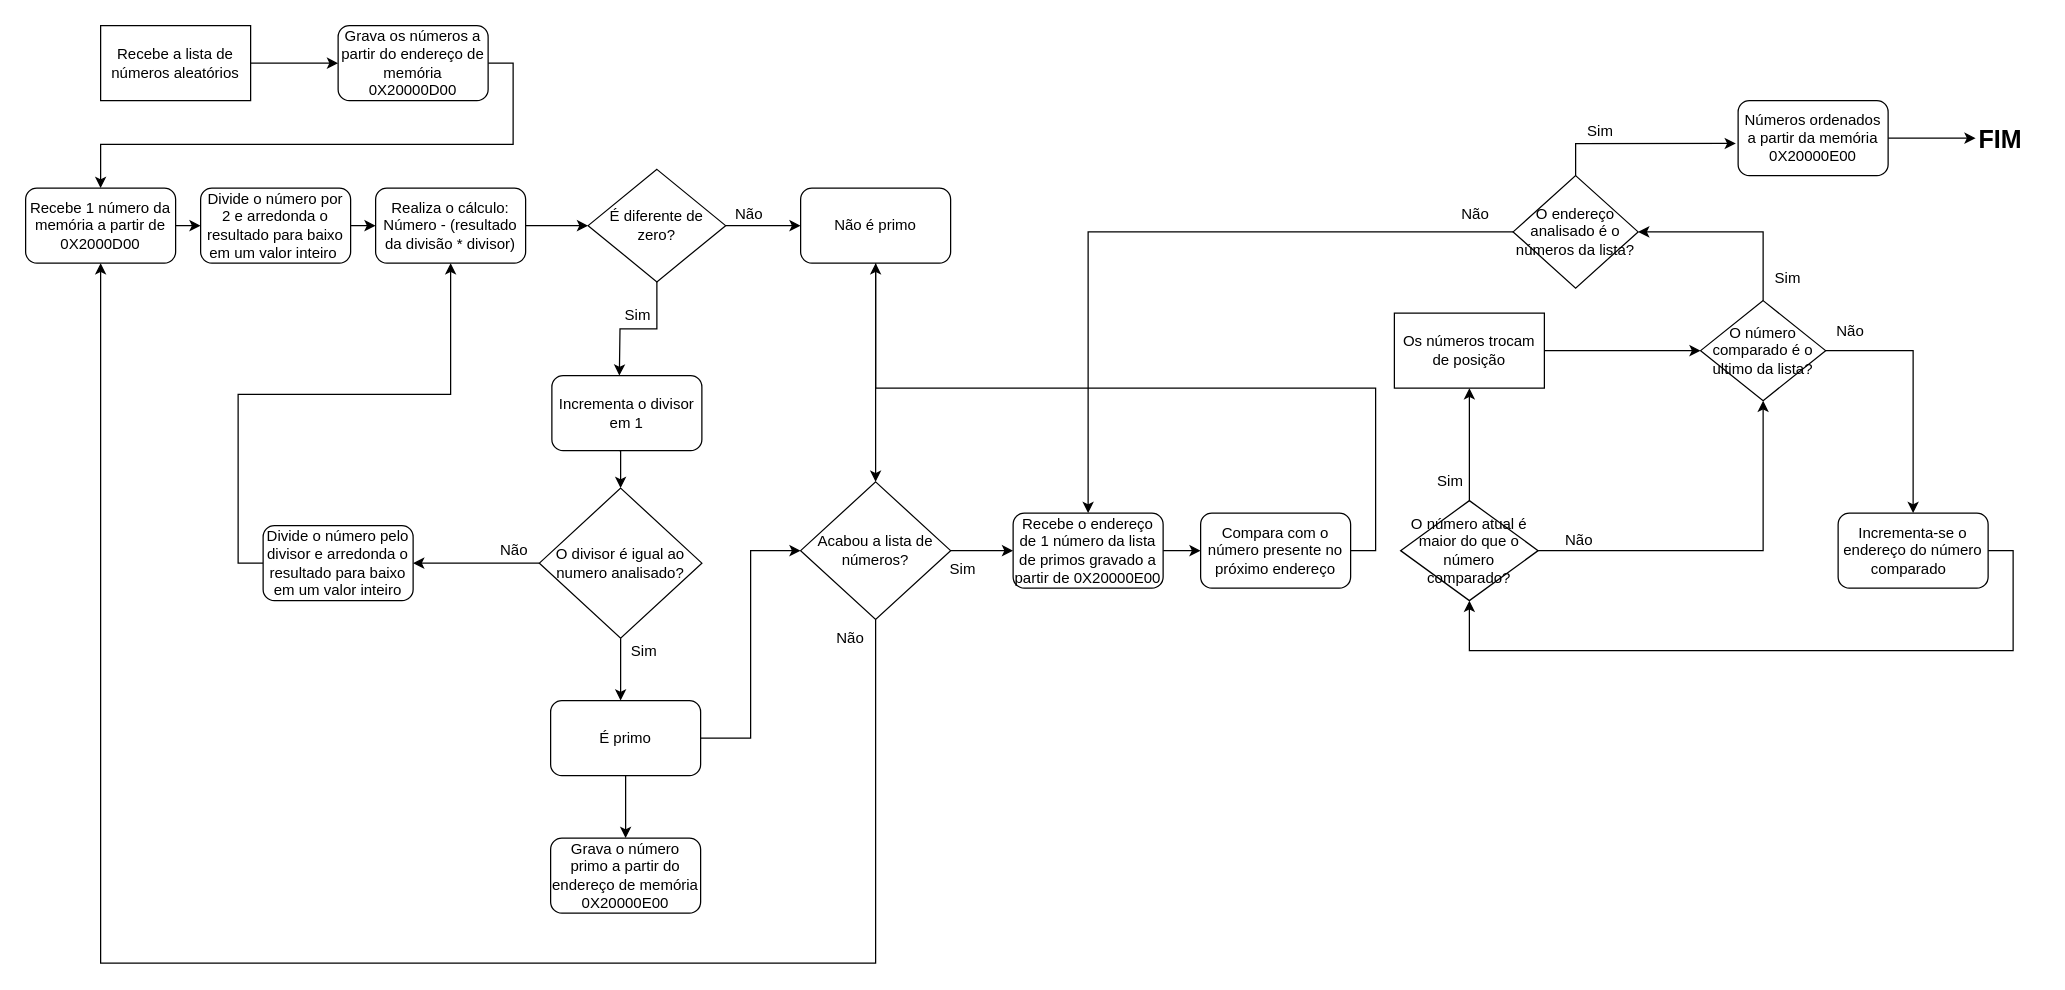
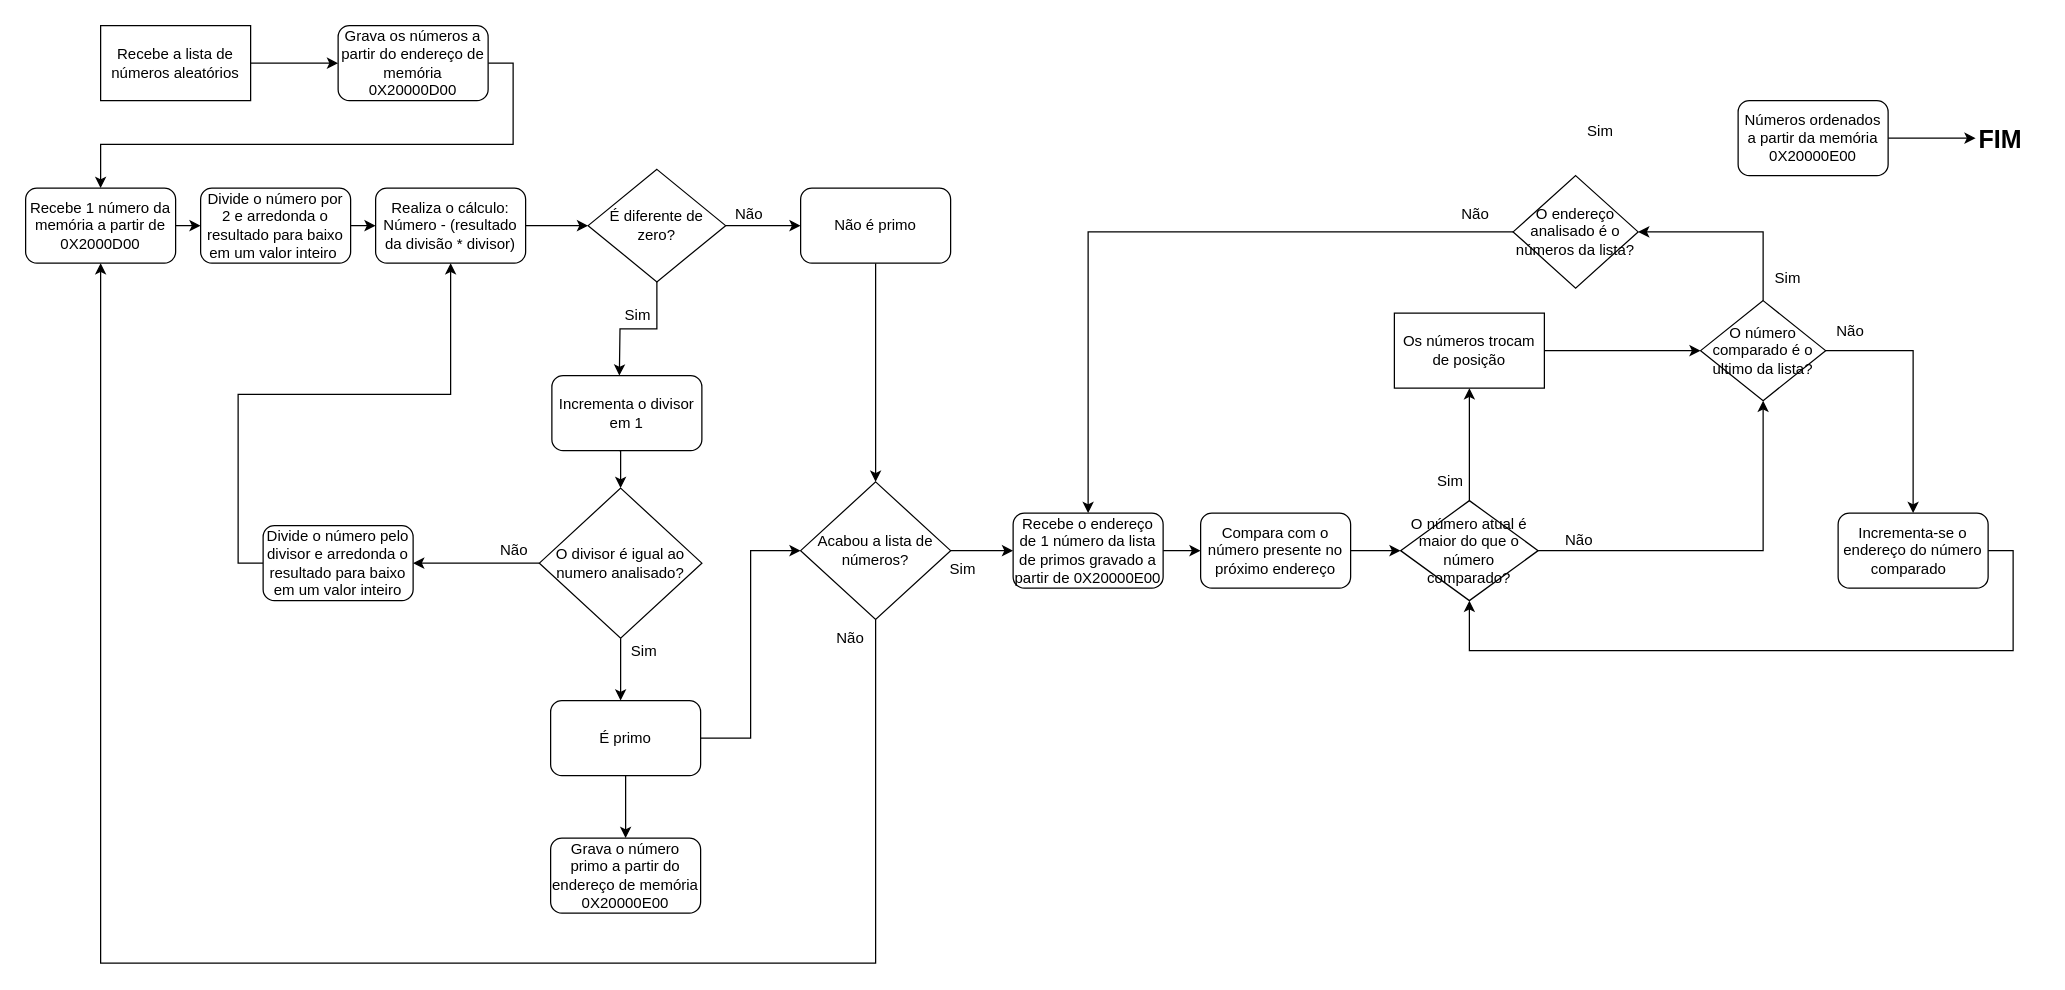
  <mxCell id="0" />
  <mxCell id="1" parent="0" />
  <mxCell id="2" style="edgeStyle=orthogonalEdgeStyle;rounded=0;orthogonalLoop=1;jettySize=auto;html=1;exitX=1;exitY=0.5;exitDx=0;exitDy=0;entryX=0;entryY=0.5;entryDx=0;entryDy=0;" parent="1" source="3" target="5" edge="1"><mxGeometry relative="1" as="geometry" /></mxCell>
  <mxCell id="3" value="Recebe a lista de números aleatórios" style="whiteSpace=wrap;html=1;rounded=0;" parent="1" vertex="1"><mxGeometry x="80" y="20" width="120" height="60" as="geometry" /></mxCell>
  <mxCell id="4" style="edgeStyle=orthogonalEdgeStyle;rounded=0;orthogonalLoop=1;jettySize=auto;html=1;exitX=1;exitY=0.5;exitDx=0;exitDy=0;entryX=0.5;entryY=0;entryDx=0;entryDy=0;" parent="1" source="5" target="22" edge="1"><mxGeometry relative="1" as="geometry"><mxPoint x="420" y="120" as="targetPoint" /></mxGeometry></mxCell>
  <mxCell id="5" value="Grava os números a partir do endereço de memória 0X20000D00" style="rounded=1;whiteSpace=wrap;html=1;" parent="1" vertex="1"><mxGeometry x="270" y="20" width="120" height="60" as="geometry" /></mxCell>
  <mxCell id="6" style="edgeStyle=orthogonalEdgeStyle;rounded=0;orthogonalLoop=1;jettySize=auto;html=1;exitX=1;exitY=0.5;exitDx=0;exitDy=0;entryX=0;entryY=0.5;entryDx=0;entryDy=0;" parent="1" source="7" target="9" edge="1"><mxGeometry relative="1" as="geometry" /></mxCell>
  <mxCell id="7" value="Divide o número por 2 e arredonda o resultado para baixo em um valor inteiro&amp;nbsp;" style="rounded=1;whiteSpace=wrap;html=1;" parent="1" vertex="1"><mxGeometry x="160" y="150" width="120" height="60" as="geometry" /></mxCell>
  <mxCell id="8" style="edgeStyle=orthogonalEdgeStyle;rounded=0;orthogonalLoop=1;jettySize=auto;html=1;exitX=1;exitY=0.5;exitDx=0;exitDy=0;entryX=0;entryY=0.5;entryDx=0;entryDy=0;" parent="1" source="9" target="12" edge="1"><mxGeometry relative="1" as="geometry" /></mxCell>
  <mxCell id="9" value="Realiza o cálculo: Número - (resultado da divisão * divisor)" style="rounded=1;whiteSpace=wrap;html=1;" parent="1" vertex="1"><mxGeometry x="300" y="150" width="120" height="60" as="geometry" /></mxCell>
  <mxCell id="10" style="edgeStyle=orthogonalEdgeStyle;rounded=0;orthogonalLoop=1;jettySize=auto;html=1;exitX=1;exitY=0.5;exitDx=0;exitDy=0;entryX=0;entryY=0.5;entryDx=0;entryDy=0;" parent="1" source="12" edge="1"><mxGeometry relative="1" as="geometry"><mxPoint x="640" y="180" as="targetPoint" /></mxGeometry></mxCell>
  <mxCell id="11" style="edgeStyle=orthogonalEdgeStyle;rounded=0;orthogonalLoop=1;jettySize=auto;html=1;exitX=0.5;exitY=1;exitDx=0;exitDy=0;entryX=0.5;entryY=0;entryDx=0;entryDy=0;" parent="1" source="12" edge="1"><mxGeometry relative="1" as="geometry"><mxPoint x="495" y="300" as="targetPoint" /></mxGeometry></mxCell>
  <mxCell id="12" value="É diferente de zero?" style="rhombus;whiteSpace=wrap;html=1;align=center;verticalAlign=middle;horizontal=1;aspect=fixed;" parent="1" vertex="1"><mxGeometry x="470" y="135" width="110" height="90" as="geometry" /></mxCell>
  <mxCell id="13" value="Não" style="text;html=1;strokeColor=none;fillColor=none;align=center;verticalAlign=middle;whiteSpace=wrap;rounded=0;" parent="1" vertex="1"><mxGeometry x="569" y="156" width="60" height="30" as="geometry" /></mxCell>
  <mxCell id="14" value="Sim" style="text;html=1;strokeColor=none;fillColor=none;align=center;verticalAlign=middle;whiteSpace=wrap;rounded=0;" parent="1" vertex="1"><mxGeometry x="480" y="237" width="60" height="30" as="geometry" /></mxCell>
  <mxCell id="15" style="edgeStyle=orthogonalEdgeStyle;rounded=0;orthogonalLoop=1;jettySize=auto;html=1;exitX=0.5;exitY=1;exitDx=0;exitDy=0;entryX=0.5;entryY=0;entryDx=0;entryDy=0;" parent="1" target="18" edge="1"><mxGeometry relative="1" as="geometry"><mxPoint x="495" y="360" as="sourcePoint" /></mxGeometry></mxCell>
  <mxCell id="16" style="edgeStyle=orthogonalEdgeStyle;rounded=0;orthogonalLoop=1;jettySize=auto;html=1;exitX=0.5;exitY=1;exitDx=0;exitDy=0;entryX=0.5;entryY=0;entryDx=0;entryDy=0;" parent="1" source="18" edge="1"><mxGeometry relative="1" as="geometry"><mxPoint x="496" y="560" as="targetPoint" /></mxGeometry></mxCell>
  <mxCell id="17" style="edgeStyle=orthogonalEdgeStyle;rounded=0;orthogonalLoop=1;jettySize=auto;html=1;exitX=0;exitY=0.5;exitDx=0;exitDy=0;entryX=1;entryY=0.5;entryDx=0;entryDy=0;" parent="1" source="18" target="24" edge="1"><mxGeometry relative="1" as="geometry" /></mxCell>
  <mxCell id="18" value="O divisor é igual ao numero analisado?" style="rhombus;whiteSpace=wrap;html=1;" parent="1" vertex="1"><mxGeometry x="431" y="390" width="130" height="120" as="geometry" /></mxCell>
  <mxCell id="19" value="Não" style="text;html=1;strokeColor=none;fillColor=none;align=center;verticalAlign=middle;whiteSpace=wrap;rounded=0;" parent="1" vertex="1"><mxGeometry x="381" y="425" width="60" height="30" as="geometry" /></mxCell>
  <mxCell id="20" value="Sim" style="text;html=1;strokeColor=none;fillColor=none;align=center;verticalAlign=middle;whiteSpace=wrap;rounded=0;" parent="1" vertex="1"><mxGeometry x="740" y="440" width="60" height="30" as="geometry" /></mxCell>
  <mxCell id="21" style="edgeStyle=orthogonalEdgeStyle;rounded=0;orthogonalLoop=1;jettySize=auto;html=1;exitX=1;exitY=0.5;exitDx=0;exitDy=0;entryX=0;entryY=0.5;entryDx=0;entryDy=0;" parent="1" source="22" target="7" edge="1"><mxGeometry relative="1" as="geometry" /></mxCell>
  <mxCell id="22" value="Recebe 1 número da memória a partir de 0X2000D00" style="rounded=1;whiteSpace=wrap;html=1;" parent="1" vertex="1"><mxGeometry x="20" y="150" width="120" height="60" as="geometry" /></mxCell>
  <mxCell id="23" style="edgeStyle=orthogonalEdgeStyle;rounded=0;orthogonalLoop=1;jettySize=auto;html=1;exitX=0;exitY=0.5;exitDx=0;exitDy=0;entryX=0.5;entryY=1;entryDx=0;entryDy=0;" parent="1" source="24" target="9" edge="1"><mxGeometry relative="1" as="geometry" /></mxCell>
  <mxCell id="24" value="Divide o número pelo divisor e arredonda o resultado para baixo em um valor inteiro" style="rounded=1;whiteSpace=wrap;html=1;" parent="1" vertex="1"><mxGeometry x="210" y="420" width="120" height="60" as="geometry" /></mxCell>
  <mxCell id="25" value="Grava o número primo a partir do endereço de memória 0X20000E00" style="rounded=1;whiteSpace=wrap;html=1;" parent="1" vertex="1"><mxGeometry x="440" y="670" width="120" height="60" as="geometry" /></mxCell>
  <mxCell id="26" style="edgeStyle=orthogonalEdgeStyle;rounded=0;orthogonalLoop=1;jettySize=auto;html=1;exitX=0.5;exitY=1;exitDx=0;exitDy=0;entryX=0.5;entryY=0;entryDx=0;entryDy=0;" parent="1" source="28" target="25" edge="1"><mxGeometry relative="1" as="geometry" /></mxCell>
  <mxCell id="27" style="edgeStyle=orthogonalEdgeStyle;rounded=0;orthogonalLoop=1;jettySize=auto;html=1;exitX=1;exitY=0.5;exitDx=0;exitDy=0;entryX=0;entryY=0.5;entryDx=0;entryDy=0;" parent="1" source="28" target="34" edge="1"><mxGeometry relative="1" as="geometry"><mxPoint x="630" y="440" as="targetPoint" /></mxGeometry></mxCell>
  <mxCell id="28" value="É primo" style="rounded=1;whiteSpace=wrap;html=1;" parent="1" vertex="1"><mxGeometry x="440" y="560" width="120" height="60" as="geometry" /></mxCell>
  <mxCell id="29" style="edgeStyle=orthogonalEdgeStyle;rounded=0;orthogonalLoop=1;jettySize=auto;html=1;exitX=0.5;exitY=1;exitDx=0;exitDy=0;entryX=0.5;entryY=0;entryDx=0;entryDy=0;" parent="1" source="30" target="34" edge="1"><mxGeometry relative="1" as="geometry" /></mxCell>
  <mxCell id="30" value="Não é primo" style="rounded=1;whiteSpace=wrap;html=1;" parent="1" vertex="1"><mxGeometry x="640" y="150" width="120" height="60" as="geometry" /></mxCell>
  <mxCell id="31" value="Incrementa o divisor em 1" style="rounded=1;whiteSpace=wrap;html=1;" parent="1" vertex="1"><mxGeometry x="441" y="300" width="120" height="60" as="geometry" /></mxCell>
  <mxCell id="32" style="edgeStyle=orthogonalEdgeStyle;rounded=0;orthogonalLoop=1;jettySize=auto;html=1;exitX=0.5;exitY=1;exitDx=0;exitDy=0;entryX=0.5;entryY=1;entryDx=0;entryDy=0;" parent="1" source="34" target="22" edge="1"><mxGeometry relative="1" as="geometry"><mxPoint x="180" y="760" as="targetPoint" /><Array as="points"><mxPoint x="700" y="770" /><mxPoint x="80" y="770" /></Array></mxGeometry></mxCell>
  <mxCell id="33" style="edgeStyle=orthogonalEdgeStyle;rounded=0;orthogonalLoop=1;jettySize=auto;html=1;exitX=1;exitY=0.5;exitDx=0;exitDy=0;" parent="1" source="34" edge="1"><mxGeometry relative="1" as="geometry"><mxPoint x="810" y="440" as="targetPoint" /></mxGeometry></mxCell>
  <mxCell id="34" value="Acabou a lista de números?" style="rhombus;whiteSpace=wrap;html=1;" parent="1" vertex="1"><mxGeometry x="640" y="385" width="120" height="110" as="geometry" /></mxCell>
  <mxCell id="35" value="Não" style="text;html=1;strokeColor=none;fillColor=none;align=center;verticalAlign=middle;whiteSpace=wrap;rounded=0;" parent="1" vertex="1"><mxGeometry x="650" y="495" width="60" height="30" as="geometry" /></mxCell>
  <mxCell id="36" style="edgeStyle=orthogonalEdgeStyle;rounded=0;orthogonalLoop=1;jettySize=auto;html=1;exitX=1;exitY=0.5;exitDx=0;exitDy=0;entryX=0;entryY=0.5;entryDx=0;entryDy=0;" edge="1" parent="1" source="37" target="62"><mxGeometry relative="1" as="geometry" /></mxCell>
  <mxCell id="37" value="Recebe o endereço de 1 número da lista de primos gravado a partir de 0X20000E00" style="rounded=1;whiteSpace=wrap;html=1;" parent="1" vertex="1"><mxGeometry x="810" y="410" width="120" height="60" as="geometry" /></mxCell>
  <mxCell id="38" style="edgeStyle=orthogonalEdgeStyle;rounded=0;orthogonalLoop=1;jettySize=auto;html=1;exitX=0.5;exitY=0;exitDx=0;exitDy=0;entryX=0.5;entryY=1;entryDx=0;entryDy=0;" parent="1" source="40" target="42" edge="1"><mxGeometry relative="1" as="geometry" /></mxCell>
  <mxCell id="39" style="edgeStyle=orthogonalEdgeStyle;rounded=0;orthogonalLoop=1;jettySize=auto;html=1;exitX=1;exitY=0.5;exitDx=0;exitDy=0;entryX=0.5;entryY=1;entryDx=0;entryDy=0;" parent="1" source="40" target="49" edge="1"><mxGeometry relative="1" as="geometry" /></mxCell>
  <mxCell id="40" value="O número atual é maior do que o número comparado?" style="rhombus;whiteSpace=wrap;html=1;textDirection=ltr;verticalAlign=middle;" parent="1" vertex="1"><mxGeometry x="1120" y="400" width="110" height="80" as="geometry" /></mxCell>
  <mxCell id="41" style="edgeStyle=orthogonalEdgeStyle;rounded=0;orthogonalLoop=1;jettySize=auto;html=1;exitX=1;exitY=0.5;exitDx=0;exitDy=0;entryX=0;entryY=0.5;entryDx=0;entryDy=0;" parent="1" source="42" target="49" edge="1"><mxGeometry relative="1" as="geometry" /></mxCell>
  <mxCell id="42" value="Os números trocam de posição" style="whiteSpace=wrap;html=1;rounded=0;" parent="1" vertex="1"><mxGeometry x="1115" y="250" width="120" height="60" as="geometry" /></mxCell>
  <mxCell id="43" value="Sim" style="text;html=1;strokeColor=none;fillColor=none;align=center;verticalAlign=middle;whiteSpace=wrap;rounded=0;" parent="1" vertex="1"><mxGeometry x="1130" y="370" width="60" height="30" as="geometry" /></mxCell>
  <mxCell id="44" value="Não" style="text;html=1;strokeColor=none;fillColor=none;align=center;verticalAlign=middle;whiteSpace=wrap;rounded=0;" parent="1" vertex="1"><mxGeometry x="1233" y="417" width="60" height="30" as="geometry" /></mxCell>
  <mxCell id="45" style="edgeStyle=orthogonalEdgeStyle;rounded=0;orthogonalLoop=1;jettySize=auto;html=1;exitX=1;exitY=0.5;exitDx=0;exitDy=0;entryX=0.5;entryY=1;entryDx=0;entryDy=0;" parent="1" source="46" target="40" edge="1"><mxGeometry relative="1" as="geometry"><mxPoint x="1623" y="510" as="targetPoint" /><Array as="points"><mxPoint x="1610" y="440" /><mxPoint x="1610" y="520" /><mxPoint x="1175" y="520" /></Array></mxGeometry></mxCell>
  <mxCell id="46" value="Incrementa-se o endereço do número comparado&amp;nbsp;&amp;nbsp;" style="rounded=1;whiteSpace=wrap;html=1;" parent="1" vertex="1"><mxGeometry x="1470" y="410" width="120" height="60" as="geometry" /></mxCell>
  <mxCell id="47" style="edgeStyle=orthogonalEdgeStyle;rounded=0;orthogonalLoop=1;jettySize=auto;html=1;exitX=1;exitY=0.5;exitDx=0;exitDy=0;entryX=0.5;entryY=0;entryDx=0;entryDy=0;" parent="1" source="49" target="46" edge="1"><mxGeometry relative="1" as="geometry" /></mxCell>
  <mxCell id="48" style="edgeStyle=orthogonalEdgeStyle;rounded=0;orthogonalLoop=1;jettySize=auto;html=1;exitX=0.5;exitY=0;exitDx=0;exitDy=0;entryX=1;entryY=0.5;entryDx=0;entryDy=0;" parent="1" source="49" target="54" edge="1"><mxGeometry relative="1" as="geometry" /></mxCell>
  <mxCell id="49" value="O número comparado é o ultimo da lista?" style="rhombus;whiteSpace=wrap;html=1;" parent="1" vertex="1"><mxGeometry x="1360" y="240" width="100" height="80" as="geometry" /></mxCell>
  <mxCell id="50" value="Não" style="text;html=1;strokeColor=none;fillColor=none;align=center;verticalAlign=middle;whiteSpace=wrap;rounded=0;" parent="1" vertex="1"><mxGeometry x="1450" y="250" width="60" height="30" as="geometry" /></mxCell>
  <mxCell id="51" value="Sim" style="text;html=1;strokeColor=none;fillColor=none;align=center;verticalAlign=middle;whiteSpace=wrap;rounded=0;" parent="1" vertex="1"><mxGeometry x="1400" y="207" width="60" height="30" as="geometry" /></mxCell>
  <mxCell id="52" style="edgeStyle=orthogonalEdgeStyle;rounded=0;orthogonalLoop=1;jettySize=auto;html=1;exitX=0;exitY=0.5;exitDx=0;exitDy=0;entryX=0.5;entryY=0;entryDx=0;entryDy=0;" parent="1" source="54" target="37" edge="1"><mxGeometry relative="1" as="geometry" /></mxCell>
- <mxCell id="53" style="edgeStyle=orthogonalEdgeStyle;rounded=0;orthogonalLoop=1;jettySize=auto;html=1;exitX=0.5;exitY=0;exitDx=0;exitDy=0;entryX=-0.015;entryY=0.571;entryDx=0;entryDy=0;entryPerimeter=0;" parent="1" source="54" target="58" edge="1"><mxGeometry relative="1" as="geometry"><mxPoint x="1453" y="100" as="targetPoint" /></mxGeometry></mxCell>
  <mxCell id="54" value="O endereço analisado é o números da lista?" style="rhombus;whiteSpace=wrap;html=1;" parent="1" vertex="1"><mxGeometry x="1210" y="140" width="100" height="90" as="geometry" /></mxCell>
  <mxCell id="55" value="Não" style="text;html=1;strokeColor=none;fillColor=none;align=center;verticalAlign=middle;whiteSpace=wrap;rounded=0;" parent="1" vertex="1"><mxGeometry x="1150" y="156" width="60" height="30" as="geometry" /></mxCell>
  <mxCell id="56" value="Sim" style="text;html=1;strokeColor=none;fillColor=none;align=center;verticalAlign=middle;whiteSpace=wrap;rounded=0;" parent="1" vertex="1"><mxGeometry x="1250" y="90" width="60" height="30" as="geometry" /></mxCell>
  <mxCell id="57" style="edgeStyle=orthogonalEdgeStyle;rounded=0;orthogonalLoop=1;jettySize=auto;html=1;exitX=1;exitY=0.5;exitDx=0;exitDy=0;" parent="1" source="58" edge="1"><mxGeometry relative="1" as="geometry"><mxPoint x="1580" y="110" as="targetPoint" /><mxPoint x="1573" y="100" as="sourcePoint" /><Array as="points"><mxPoint x="1580" y="110" /></Array></mxGeometry></mxCell>
  <mxCell id="58" value="Números ordenados a partir da memória 0X20000E00" style="rounded=1;whiteSpace=wrap;html=1;" parent="1" vertex="1"><mxGeometry x="1390" y="80" width="120" height="60" as="geometry" /></mxCell>
  <mxCell id="59" value="&lt;font style=&quot;font-size: 20px;&quot;&gt;&lt;b&gt;FIM&lt;/b&gt;&lt;/font&gt;" style="text;html=1;strokeColor=none;fillColor=none;align=center;verticalAlign=middle;whiteSpace=wrap;rounded=0;" parent="1" vertex="1"><mxGeometry x="1570" y="95" width="60" height="30" as="geometry" /></mxCell>
  <mxCell id="60" value="Sim" style="text;html=1;strokeColor=none;fillColor=none;align=center;verticalAlign=middle;whiteSpace=wrap;rounded=0;" parent="1" vertex="1"><mxGeometry x="485" y="506" width="60" height="30" as="geometry" /></mxCell>
- <mxCell id="61" style="edgeStyle=orthogonalEdgeStyle;rounded=0;orthogonalLoop=1;jettySize=auto;html=1;exitX=1;exitY=0.5;exitDx=0;exitDy=0;" edge="1" parent="1" source="62" target="30"><mxGeometry relative="1" as="geometry" /></mxCell>
+ <mxCell id="61" style="edgeStyle=orthogonalEdgeStyle;rounded=0;orthogonalLoop=1;jettySize=auto;html=1;exitX=1;exitY=0.5;exitDx=0;exitDy=0;" edge="1" parent="1" source="62" target="40"><mxGeometry relative="1" as="geometry" /></mxCell>
  <mxCell id="62" value="Compara com o número presente no próximo endereço" style="rounded=1;whiteSpace=wrap;html=1;" vertex="1" parent="1"><mxGeometry x="960" y="410" width="120" height="60" as="geometry" /></mxCell>
